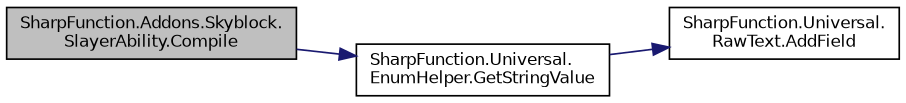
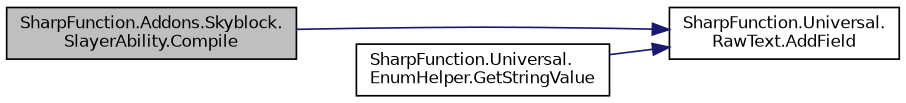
  digraph {
    fontname="DejaVu Sans"
    rankdir=LR
    node [color=black fillcolor=white fontname="DejaVu Sans" fontsize=10 shape=record style=filled]
    edge [color=midnightblue fontname="DejaVu Sans" fontsize=10 labelfontname=Helvetica labelfontsize=10 style=solid]
    n1 [fillcolor=grey75 fontcolor=black height=0.2 label="SharpFunction.Addons.Skyblock.\lSlayerAbility.Compile" width=0.4]
    n2 [height=0.2 label="SharpFunction.Universal.\lRawText.AddField" width=0.4]
    n3 [height=0.2 label="SharpFunction.Universal.\lEnumHelper.GetStringValue" width=0.4]
-   n1 -> n3
+   n1 -> n2
    n3 -> n2
  }
